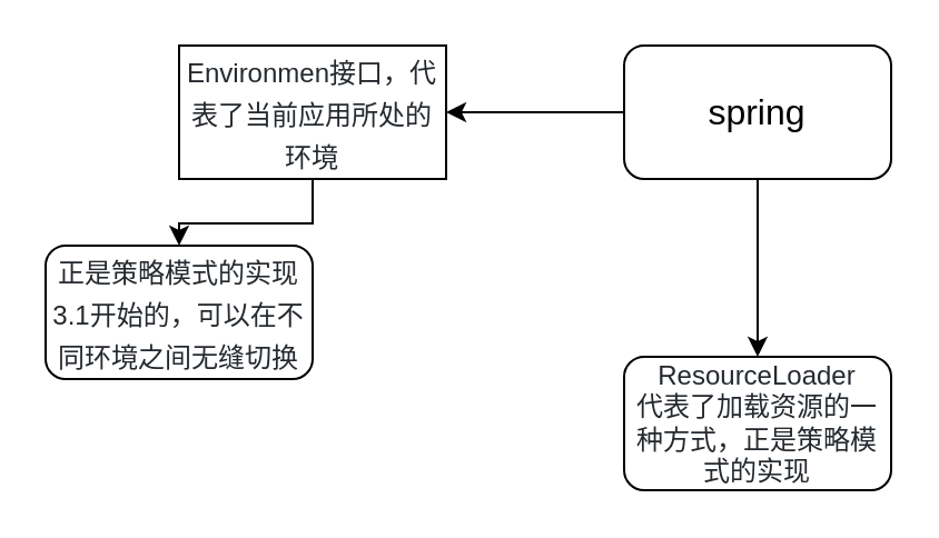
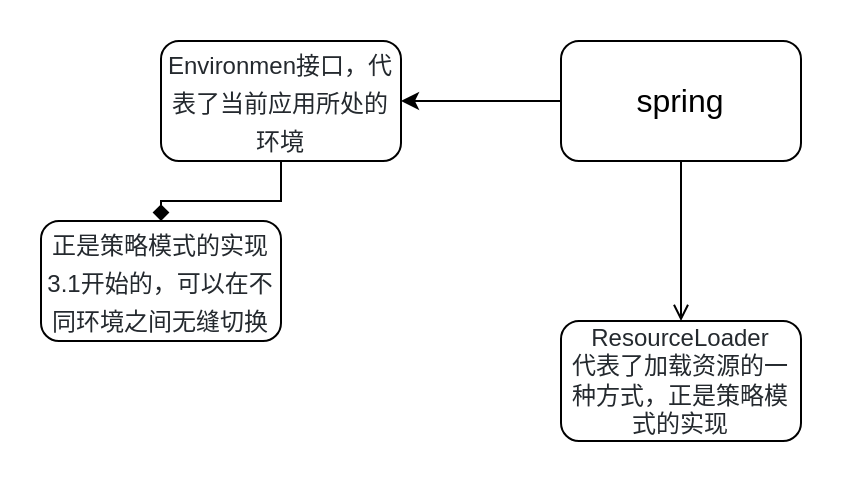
  <mxCell id="0" />
  <mxCell id="1" parent="0" />
- <mxCell id="2" value="" style="edgeStyle=orthogonalEdgeStyle;rounded=0;orthogonalLoop=1;jettySize=auto;html=1;" edge="1" parent="1" source="4" target="8"><mxGeometry relative="1" as="geometry" /></mxCell>
+ <mxCell id="2" value="" style="edgeStyle=orthogonalEdgeStyle;rounded=0;orthogonalLoop=1;jettySize=auto;html=1;endArrow=open;" edge="1" parent="1" source="4" target="8"><mxGeometry relative="1" as="geometry" /></mxCell>
  <mxCell id="3" value="" style="edgeStyle=orthogonalEdgeStyle;rounded=0;orthogonalLoop=1;jettySize=auto;html=1;fontSize=16;" edge="1" parent="1" source="4" target="6"><mxGeometry relative="1" as="geometry" /></mxCell>
  <mxCell id="4" value="spring" style="rounded=1;whiteSpace=wrap;html=1;fontSize=16;" vertex="1" parent="1"><mxGeometry x="280" y="20" width="120" height="60" as="geometry" /></mxCell>
- <mxCell id="5" value="" style="edgeStyle=orthogonalEdgeStyle;rounded=0;orthogonalLoop=1;jettySize=auto;html=1;fontSize=16;" edge="1" parent="1" source="6" target="7"><mxGeometry relative="1" as="geometry" /></mxCell>
- <mxCell id="6" value="&lt;span style=&quot;color: rgb(36 , 41 , 46) ; font-family: , &amp;#34;blinkmacsystemfont&amp;#34; , &amp;#34;segoe ui&amp;#34; , &amp;#34;helvetica&amp;#34; , &amp;#34;arial&amp;#34; , sans-serif , &amp;#34;apple color emoji&amp;#34; , &amp;#34;segoe ui emoji&amp;#34; ; background-color: rgb(255 , 255 , 255)&quot;&gt;&lt;font style=&quot;font-size: 12px&quot;&gt;Environmen接口，代表了当前应用所处的环境&lt;/font&gt;&lt;/span&gt;" style="whiteSpace=wrap;html=1;fontSize=16;rounded=0;" vertex="1" parent="1"><mxGeometry x="80" y="20" width="120" height="60" as="geometry" /></mxCell>
+ <mxCell id="5" value="" style="edgeStyle=orthogonalEdgeStyle;rounded=0;orthogonalLoop=1;jettySize=auto;html=1;fontSize=16;endArrow=diamond;" edge="1" parent="1" source="6" target="7"><mxGeometry relative="1" as="geometry" /></mxCell>
+ <mxCell id="6" value="&lt;span style=&quot;color: rgb(36 , 41 , 46) ; font-family: , &amp;#34;blinkmacsystemfont&amp;#34; , &amp;#34;segoe ui&amp;#34; , &amp;#34;helvetica&amp;#34; , &amp;#34;arial&amp;#34; , sans-serif , &amp;#34;apple color emoji&amp;#34; , &amp;#34;segoe ui emoji&amp;#34; ; background-color: rgb(255 , 255 , 255)&quot;&gt;&lt;font style=&quot;font-size: 12px&quot;&gt;Environmen接口，代表了当前应用所处的环境&lt;/font&gt;&lt;/span&gt;" style="rounded=1;whiteSpace=wrap;html=1;fontSize=16;" vertex="1" parent="1"><mxGeometry x="80" y="20" width="120" height="60" as="geometry" /></mxCell>
  <mxCell id="7" value="&lt;span style=&quot;color: rgb(36 , 41 , 46) ; font-family: , &amp;#34;blinkmacsystemfont&amp;#34; , &amp;#34;segoe ui&amp;#34; , &amp;#34;helvetica&amp;#34; , &amp;#34;arial&amp;#34; , sans-serif , &amp;#34;apple color emoji&amp;#34; , &amp;#34;segoe ui emoji&amp;#34; ; background-color: rgb(255 , 255 , 255)&quot;&gt;&lt;font style=&quot;font-size: 12px&quot;&gt;正是策略模式的实现3.1开始的，可以在不同环境之间无缝切换&lt;/font&gt;&lt;/span&gt;" style="rounded=1;whiteSpace=wrap;html=1;fontSize=16;" vertex="1" parent="1"><mxGeometry x="20" y="110" width="120" height="60" as="geometry" /></mxCell>
  <mxCell id="8" value="&lt;span style=&quot;color: rgb(36 , 41 , 46) ; background-color: rgb(255 , 255 , 255)&quot;&gt;&lt;font style=&quot;font-size: 12px&quot;&gt;ResourceLoader&lt;br&gt;代表了加载资源的一种方式，正是策略模式的实现&lt;br&gt;&lt;/font&gt;&lt;/span&gt;" style="rounded=1;whiteSpace=wrap;html=1;" vertex="1" parent="1"><mxGeometry x="280" y="160" width="120" height="60" as="geometry" /></mxCell>
